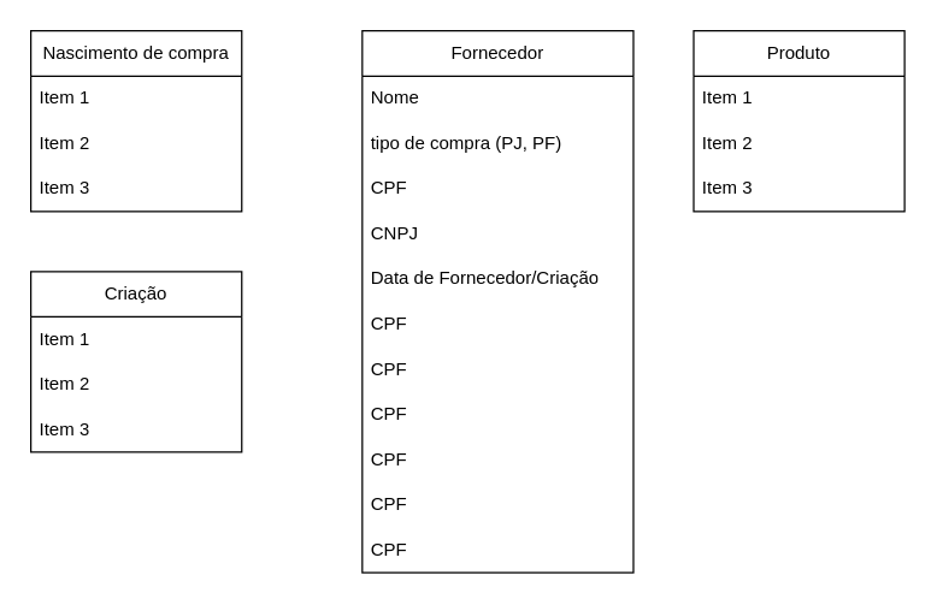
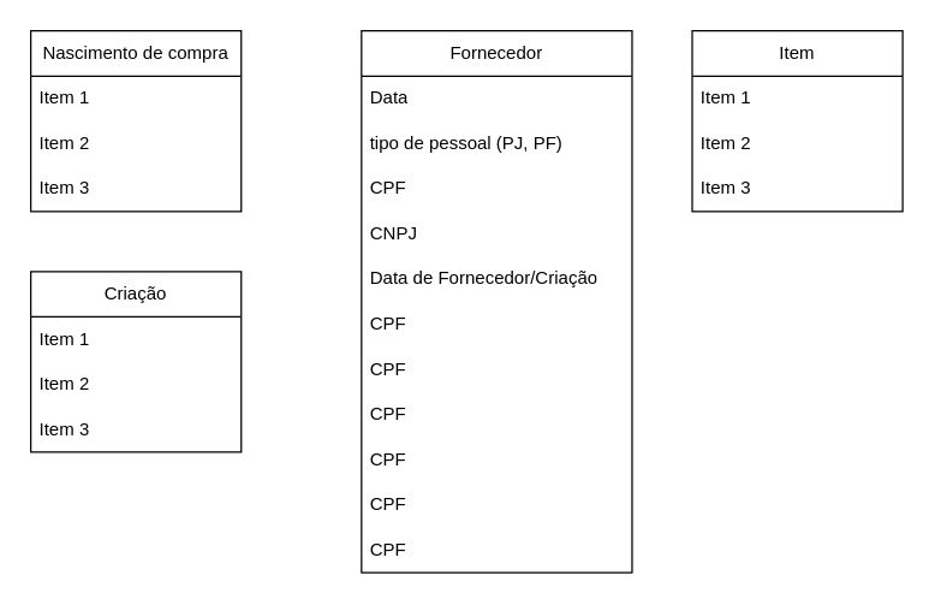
  <mxCell id="0" />
  <mxCell id="1" parent="0" />
  <mxCell id="2" value="Nascimento de compra" style="swimlane;fontStyle=0;childLayout=stackLayout;horizontal=1;startSize=30;horizontalStack=0;resizeParent=1;resizeParentMax=0;resizeLast=0;collapsible=1;marginBottom=0;whiteSpace=wrap;html=1;" vertex="1" parent="1"><mxGeometry x="20" y="20" width="140" height="120" as="geometry" /></mxCell>
  <mxCell id="3" value="Item 1" style="text;strokeColor=none;fillColor=none;align=left;verticalAlign=middle;spacingLeft=4;spacingRight=4;overflow=hidden;points=[[0,0.5],[1,0.5]];portConstraint=eastwest;rotatable=0;whiteSpace=wrap;html=1;" vertex="1" parent="2"><mxGeometry y="30" width="140" height="30" as="geometry" /></mxCell>
  <mxCell id="4" value="Item 2" style="text;strokeColor=none;fillColor=none;align=left;verticalAlign=middle;spacingLeft=4;spacingRight=4;overflow=hidden;points=[[0,0.5],[1,0.5]];portConstraint=eastwest;rotatable=0;whiteSpace=wrap;html=1;" vertex="1" parent="2"><mxGeometry y="60" width="140" height="30" as="geometry" /></mxCell>
  <mxCell id="5" value="Item 3" style="text;strokeColor=none;fillColor=none;align=left;verticalAlign=middle;spacingLeft=4;spacingRight=4;overflow=hidden;points=[[0,0.5],[1,0.5]];portConstraint=eastwest;rotatable=0;whiteSpace=wrap;html=1;" vertex="1" parent="2"><mxGeometry y="90" width="140" height="30" as="geometry" /></mxCell>
  <mxCell id="6" value="Fornecedor" style="swimlane;fontStyle=0;childLayout=stackLayout;horizontal=1;startSize=30;horizontalStack=0;resizeParent=1;resizeParentMax=0;resizeLast=0;collapsible=1;marginBottom=0;whiteSpace=wrap;html=1;" vertex="1" parent="1"><mxGeometry x="240" y="20" width="180" height="360" as="geometry" /></mxCell>
- <mxCell id="7" value="Nome" style="text;strokeColor=none;fillColor=none;align=left;verticalAlign=middle;spacingLeft=4;spacingRight=4;overflow=hidden;points=[[0,0.5],[1,0.5]];portConstraint=eastwest;rotatable=0;whiteSpace=wrap;html=1;" vertex="1" parent="6"><mxGeometry y="30" width="180" height="30" as="geometry" /></mxCell>
- <mxCell id="8" value="tipo de compra (PJ, PF)" style="text;strokeColor=none;fillColor=none;align=left;verticalAlign=middle;spacingLeft=4;spacingRight=4;overflow=hidden;points=[[0,0.5],[1,0.5]];portConstraint=eastwest;rotatable=0;whiteSpace=wrap;html=1;" vertex="1" parent="6"><mxGeometry y="60" width="180" height="30" as="geometry" /></mxCell>
+ <mxCell id="7" value="Data" style="text;strokeColor=none;fillColor=none;align=left;verticalAlign=middle;spacingLeft=4;spacingRight=4;overflow=hidden;points=[[0,0.5],[1,0.5]];portConstraint=eastwest;rotatable=0;whiteSpace=wrap;html=1;" vertex="1" parent="6"><mxGeometry y="30" width="180" height="30" as="geometry" /></mxCell>
+ <mxCell id="8" value="tipo de pessoal (PJ, PF)" style="text;strokeColor=none;fillColor=none;align=left;verticalAlign=middle;spacingLeft=4;spacingRight=4;overflow=hidden;points=[[0,0.5],[1,0.5]];portConstraint=eastwest;rotatable=0;whiteSpace=wrap;html=1;" vertex="1" parent="6"><mxGeometry y="60" width="180" height="30" as="geometry" /></mxCell>
  <mxCell id="9" value="CPF" style="text;strokeColor=none;fillColor=none;align=left;verticalAlign=middle;spacingLeft=4;spacingRight=4;overflow=hidden;points=[[0,0.5],[1,0.5]];portConstraint=eastwest;rotatable=0;whiteSpace=wrap;html=1;" vertex="1" parent="6"><mxGeometry y="90" width="180" height="30" as="geometry" /></mxCell>
  <mxCell id="10" value="CNPJ" style="text;strokeColor=none;fillColor=none;align=left;verticalAlign=middle;spacingLeft=4;spacingRight=4;overflow=hidden;points=[[0,0.5],[1,0.5]];portConstraint=eastwest;rotatable=0;whiteSpace=wrap;html=1;" vertex="1" parent="6"><mxGeometry y="120" width="180" height="30" as="geometry" /></mxCell>
  <mxCell id="11" value="Data de Fornecedor/Criação" style="text;strokeColor=none;fillColor=none;align=left;verticalAlign=middle;spacingLeft=4;spacingRight=4;overflow=hidden;points=[[0,0.5],[1,0.5]];portConstraint=eastwest;rotatable=0;whiteSpace=wrap;html=1;" vertex="1" parent="6"><mxGeometry y="150" width="180" height="30" as="geometry" /></mxCell>
  <mxCell id="12" value="CPF" style="text;strokeColor=none;fillColor=none;align=left;verticalAlign=middle;spacingLeft=4;spacingRight=4;overflow=hidden;points=[[0,0.5],[1,0.5]];portConstraint=eastwest;rotatable=0;whiteSpace=wrap;html=1;" vertex="1" parent="6"><mxGeometry y="180" width="180" height="30" as="geometry" /></mxCell>
  <mxCell id="13" value="CPF" style="text;strokeColor=none;fillColor=none;align=left;verticalAlign=middle;spacingLeft=4;spacingRight=4;overflow=hidden;points=[[0,0.5],[1,0.5]];portConstraint=eastwest;rotatable=0;whiteSpace=wrap;html=1;" vertex="1" parent="6"><mxGeometry y="210" width="180" height="30" as="geometry" /></mxCell>
  <mxCell id="14" value="CPF" style="text;strokeColor=none;fillColor=none;align=left;verticalAlign=middle;spacingLeft=4;spacingRight=4;overflow=hidden;points=[[0,0.5],[1,0.5]];portConstraint=eastwest;rotatable=0;whiteSpace=wrap;html=1;" vertex="1" parent="6"><mxGeometry y="240" width="180" height="30" as="geometry" /></mxCell>
  <mxCell id="15" value="CPF" style="text;strokeColor=none;fillColor=none;align=left;verticalAlign=middle;spacingLeft=4;spacingRight=4;overflow=hidden;points=[[0,0.5],[1,0.5]];portConstraint=eastwest;rotatable=0;whiteSpace=wrap;html=1;" vertex="1" parent="6"><mxGeometry y="270" width="180" height="30" as="geometry" /></mxCell>
  <mxCell id="16" value="CPF" style="text;strokeColor=none;fillColor=none;align=left;verticalAlign=middle;spacingLeft=4;spacingRight=4;overflow=hidden;points=[[0,0.5],[1,0.5]];portConstraint=eastwest;rotatable=0;whiteSpace=wrap;html=1;" vertex="1" parent="6"><mxGeometry y="300" width="180" height="30" as="geometry" /></mxCell>
  <mxCell id="17" value="CPF" style="text;strokeColor=none;fillColor=none;align=left;verticalAlign=middle;spacingLeft=4;spacingRight=4;overflow=hidden;points=[[0,0.5],[1,0.5]];portConstraint=eastwest;rotatable=0;whiteSpace=wrap;html=1;" vertex="1" parent="6"><mxGeometry y="330" width="180" height="30" as="geometry" /></mxCell>
- <mxCell id="18" value="Produto" style="swimlane;fontStyle=0;childLayout=stackLayout;horizontal=1;startSize=30;horizontalStack=0;resizeParent=1;resizeParentMax=0;resizeLast=0;collapsible=1;marginBottom=0;whiteSpace=wrap;html=1;" vertex="1" parent="1"><mxGeometry x="460" y="20" width="140" height="120" as="geometry" /></mxCell>
+ <mxCell id="18" value="Item" style="swimlane;fontStyle=0;childLayout=stackLayout;horizontal=1;startSize=30;horizontalStack=0;resizeParent=1;resizeParentMax=0;resizeLast=0;collapsible=1;marginBottom=0;whiteSpace=wrap;html=1;" vertex="1" parent="1"><mxGeometry x="460" y="20" width="140" height="120" as="geometry" /></mxCell>
  <mxCell id="19" value="Item 1" style="text;strokeColor=none;fillColor=none;align=left;verticalAlign=middle;spacingLeft=4;spacingRight=4;overflow=hidden;points=[[0,0.5],[1,0.5]];portConstraint=eastwest;rotatable=0;whiteSpace=wrap;html=1;" vertex="1" parent="18"><mxGeometry y="30" width="140" height="30" as="geometry" /></mxCell>
  <mxCell id="20" value="Item 2" style="text;strokeColor=none;fillColor=none;align=left;verticalAlign=middle;spacingLeft=4;spacingRight=4;overflow=hidden;points=[[0,0.5],[1,0.5]];portConstraint=eastwest;rotatable=0;whiteSpace=wrap;html=1;" vertex="1" parent="18"><mxGeometry y="60" width="140" height="30" as="geometry" /></mxCell>
  <mxCell id="21" value="Item 3" style="text;strokeColor=none;fillColor=none;align=left;verticalAlign=middle;spacingLeft=4;spacingRight=4;overflow=hidden;points=[[0,0.5],[1,0.5]];portConstraint=eastwest;rotatable=0;whiteSpace=wrap;html=1;" vertex="1" parent="18"><mxGeometry y="90" width="140" height="30" as="geometry" /></mxCell>
  <mxCell id="22" value="Criação" style="swimlane;fontStyle=0;childLayout=stackLayout;horizontal=1;startSize=30;horizontalStack=0;resizeParent=1;resizeParentMax=0;resizeLast=0;collapsible=1;marginBottom=0;whiteSpace=wrap;html=1;" vertex="1" parent="1"><mxGeometry x="20" y="180" width="140" height="120" as="geometry" /></mxCell>
  <mxCell id="23" value="Item 1" style="text;strokeColor=none;fillColor=none;align=left;verticalAlign=middle;spacingLeft=4;spacingRight=4;overflow=hidden;points=[[0,0.5],[1,0.5]];portConstraint=eastwest;rotatable=0;whiteSpace=wrap;html=1;" vertex="1" parent="22"><mxGeometry y="30" width="140" height="30" as="geometry" /></mxCell>
  <mxCell id="24" value="Item 2" style="text;strokeColor=none;fillColor=none;align=left;verticalAlign=middle;spacingLeft=4;spacingRight=4;overflow=hidden;points=[[0,0.5],[1,0.5]];portConstraint=eastwest;rotatable=0;whiteSpace=wrap;html=1;" vertex="1" parent="22"><mxGeometry y="60" width="140" height="30" as="geometry" /></mxCell>
  <mxCell id="25" value="Item 3" style="text;strokeColor=none;fillColor=none;align=left;verticalAlign=middle;spacingLeft=4;spacingRight=4;overflow=hidden;points=[[0,0.5],[1,0.5]];portConstraint=eastwest;rotatable=0;whiteSpace=wrap;html=1;" vertex="1" parent="22"><mxGeometry y="90" width="140" height="30" as="geometry" /></mxCell>
